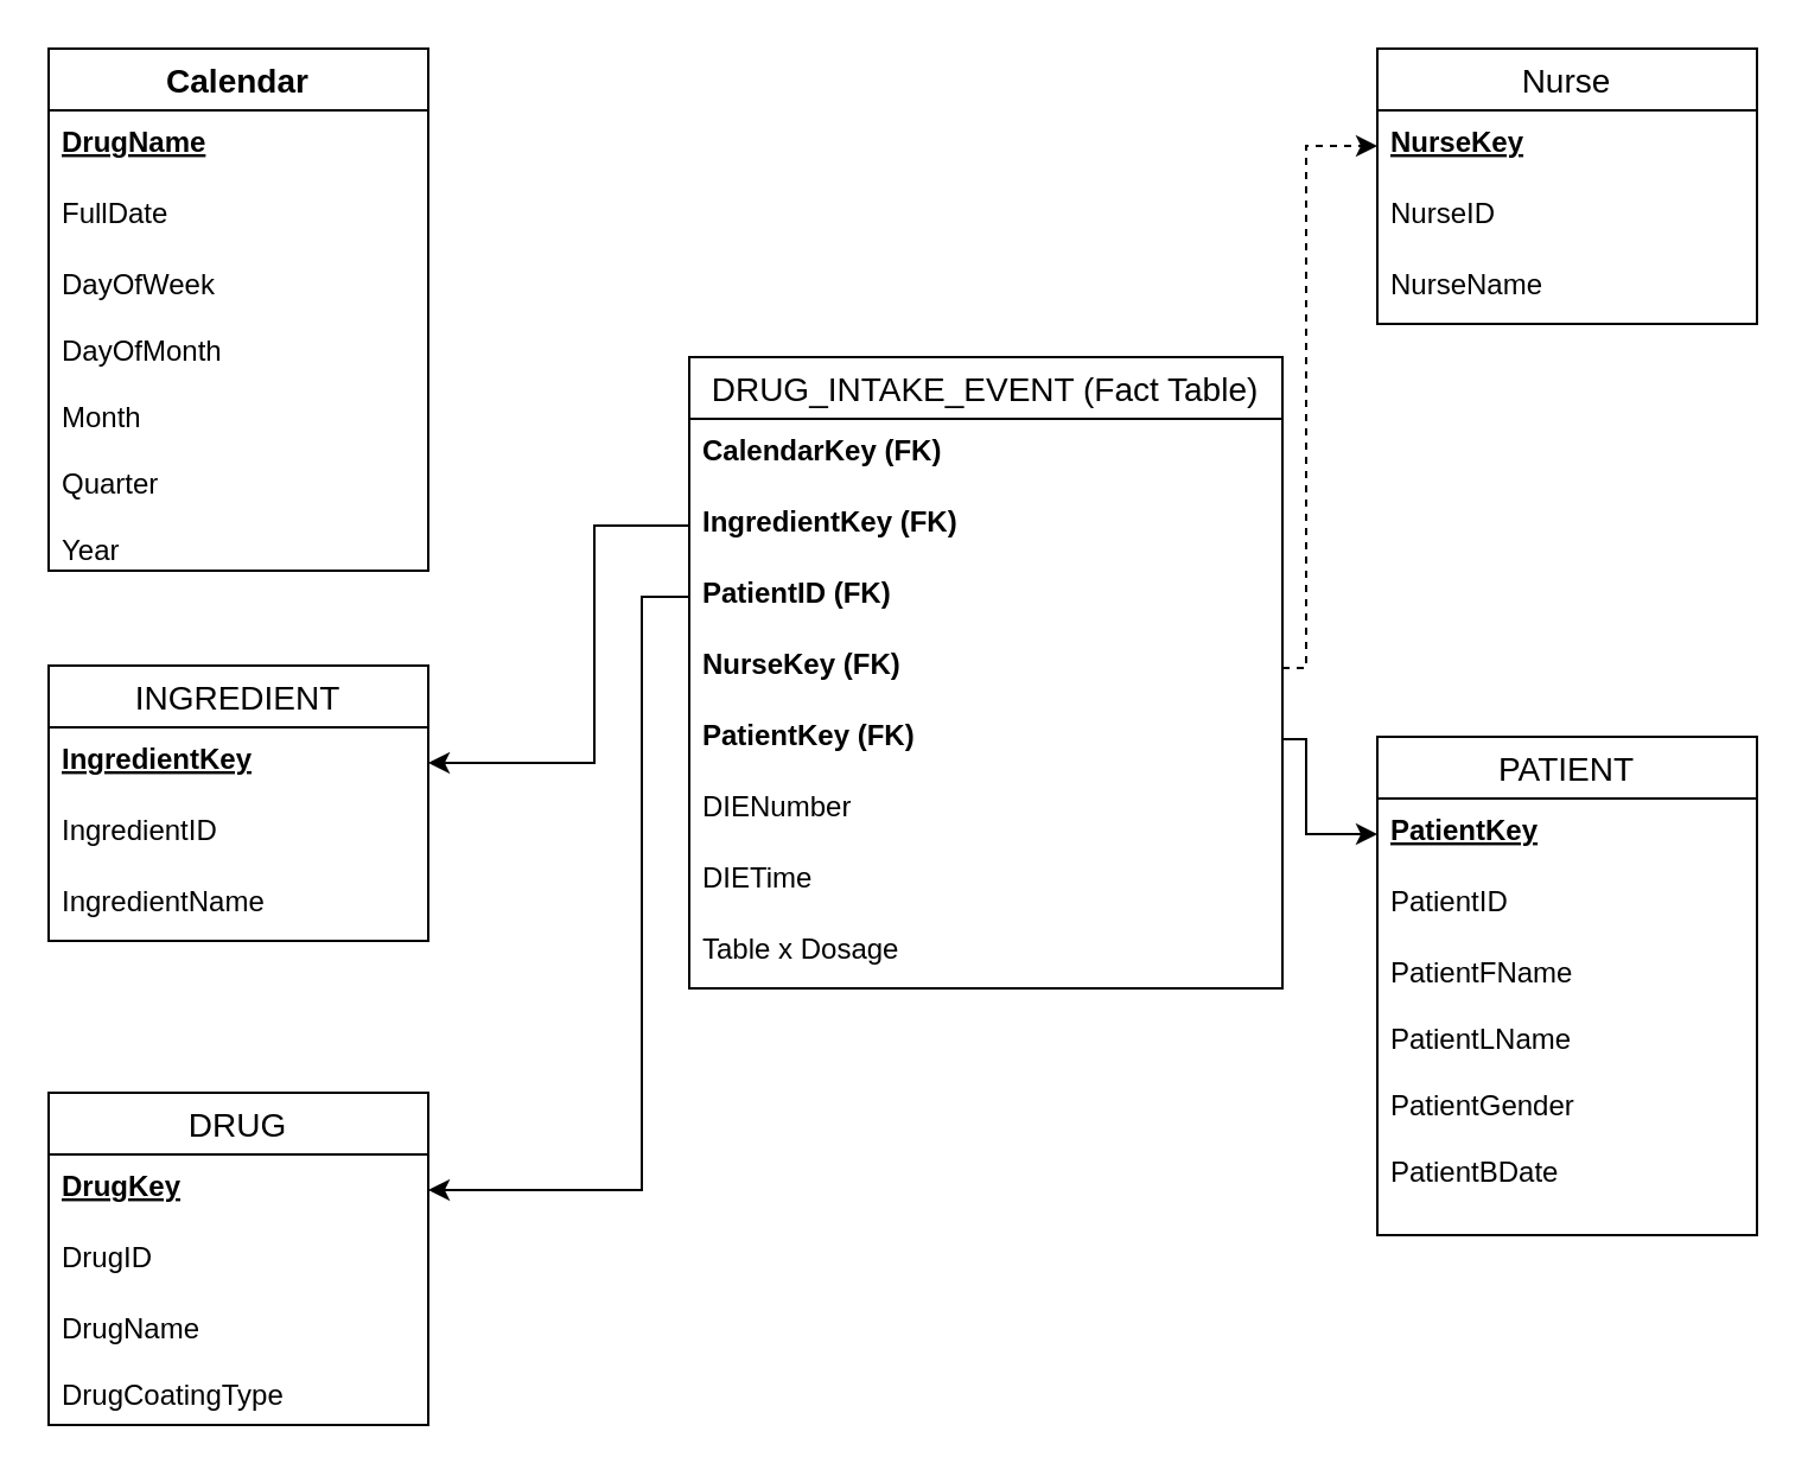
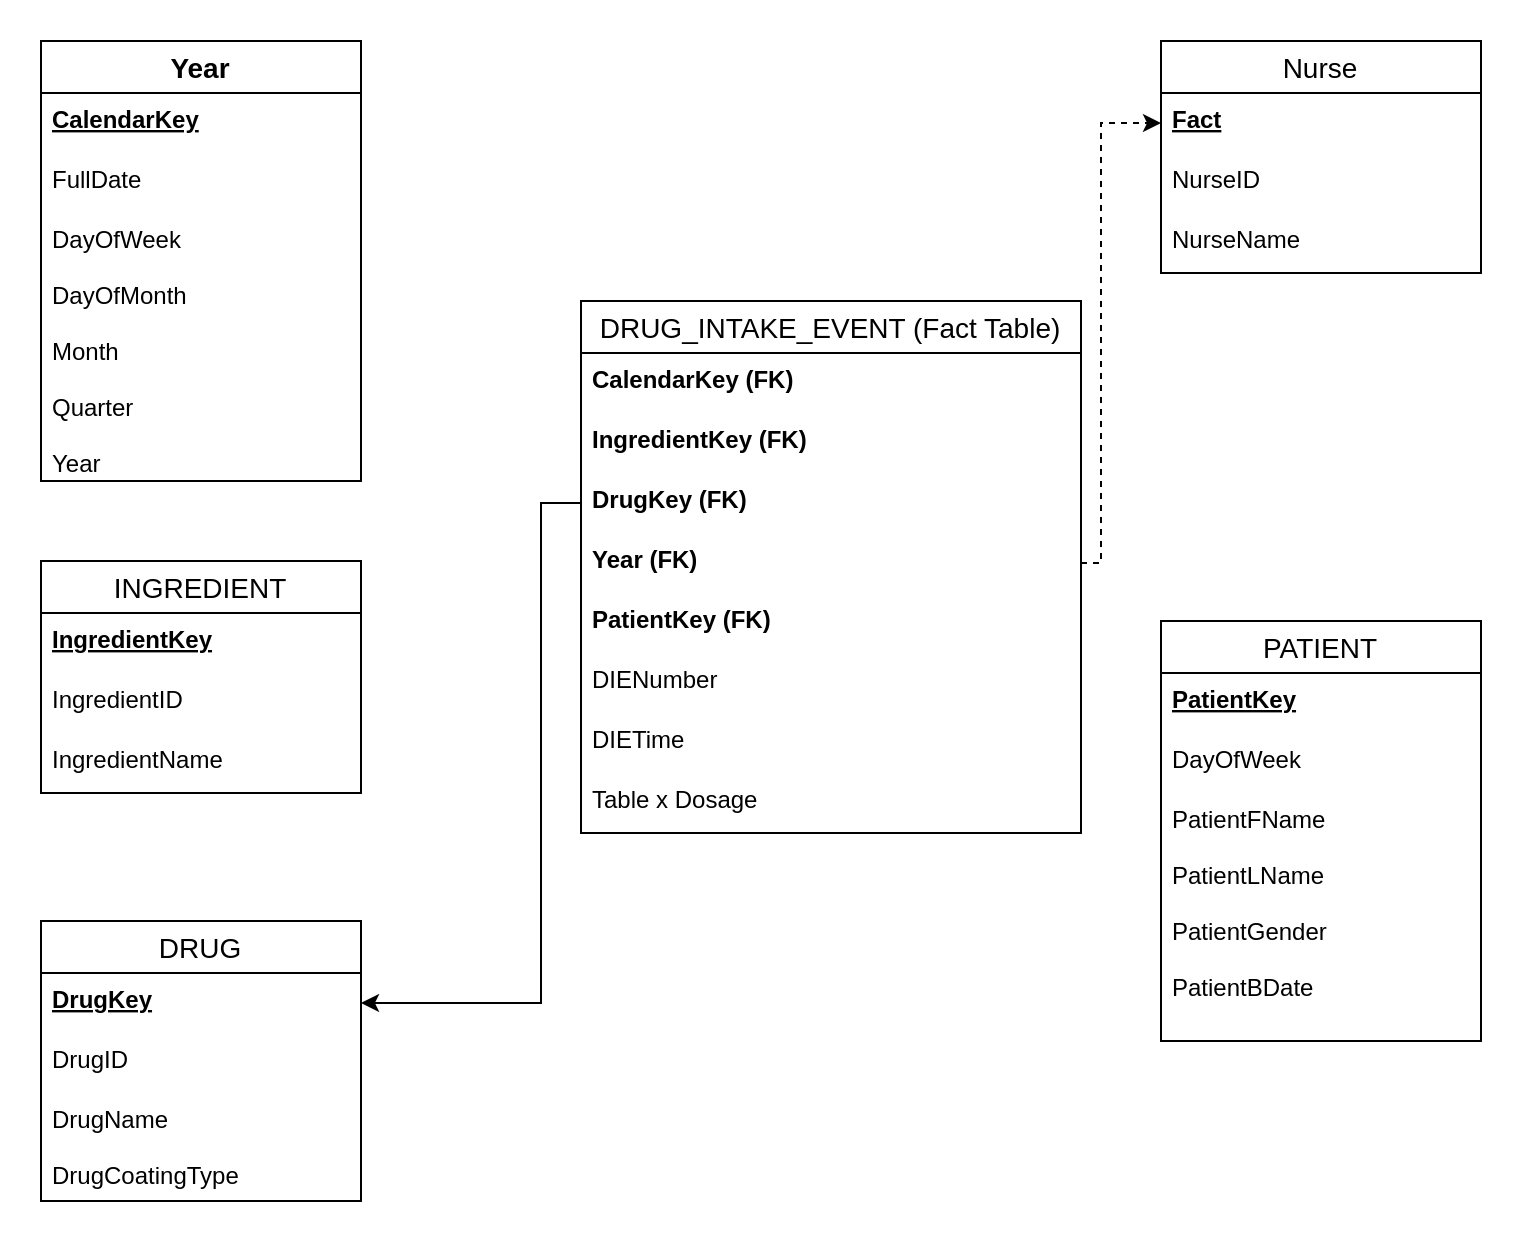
  <mxCell id="0" />
  <mxCell id="1" parent="0" />
- <mxCell id="2" value="Calendar" style="swimlane;fontStyle=1;childLayout=stackLayout;horizontal=1;startSize=26;horizontalStack=0;resizeParent=1;resizeParentMax=0;resizeLast=0;collapsible=1;marginBottom=0;align=center;fontSize=14;" vertex="1" parent="1"><mxGeometry x="20" y="20" width="160" height="220" as="geometry" /></mxCell>
- <mxCell id="3" value="DrugName" style="text;strokeColor=none;fillColor=none;spacingLeft=4;spacingRight=4;overflow=hidden;rotatable=0;points=[[0,0.5],[1,0.5]];portConstraint=eastwest;fontSize=12;fontStyle=5" vertex="1" parent="2"><mxGeometry y="26" width="160" height="30" as="geometry" /></mxCell>
+ <mxCell id="2" value="Year" style="swimlane;fontStyle=1;childLayout=stackLayout;horizontal=1;startSize=26;horizontalStack=0;resizeParent=1;resizeParentMax=0;resizeLast=0;collapsible=1;marginBottom=0;align=center;fontSize=14;" vertex="1" parent="1"><mxGeometry x="20" y="20" width="160" height="220" as="geometry" /></mxCell>
+ <mxCell id="3" value="CalendarKey" style="text;strokeColor=none;fillColor=none;spacingLeft=4;spacingRight=4;overflow=hidden;rotatable=0;points=[[0,0.5],[1,0.5]];portConstraint=eastwest;fontSize=12;fontStyle=5" vertex="1" parent="2"><mxGeometry y="26" width="160" height="30" as="geometry" /></mxCell>
  <mxCell id="4" value="FullDate" style="text;strokeColor=none;fillColor=none;spacingLeft=4;spacingRight=4;overflow=hidden;rotatable=0;points=[[0,0.5],[1,0.5]];portConstraint=eastwest;fontSize=12;" vertex="1" parent="2"><mxGeometry y="56" width="160" height="30" as="geometry" /></mxCell>
  <mxCell id="5" value="DayOfWeek&#10;&#10;DayOfMonth&#10;&#10;Month&#10;&#10;Quarter&#10;&#10;Year" style="text;strokeColor=none;fillColor=none;spacingLeft=4;spacingRight=4;overflow=hidden;rotatable=0;points=[[0,0.5],[1,0.5]];portConstraint=eastwest;fontSize=12;" vertex="1" parent="2"><mxGeometry y="86" width="160" height="134" as="geometry" /></mxCell>
  <mxCell id="6" value="DRUG_INTAKE_EVENT (Fact Table)" style="swimlane;fontStyle=0;childLayout=stackLayout;horizontal=1;startSize=26;horizontalStack=0;resizeParent=1;resizeParentMax=0;resizeLast=0;collapsible=1;marginBottom=0;align=center;fontSize=14;" vertex="1" parent="1"><mxGeometry x="290" y="150" width="250" height="266" as="geometry" /></mxCell>
  <mxCell id="7" value="CalendarKey (FK)" style="text;strokeColor=none;fillColor=none;spacingLeft=4;spacingRight=4;overflow=hidden;rotatable=0;points=[[0,0.5],[1,0.5]];portConstraint=eastwest;fontSize=12;fontStyle=1" vertex="1" parent="6"><mxGeometry y="26" width="250" height="30" as="geometry" /></mxCell>
  <mxCell id="8" value="IngredientKey (FK)" style="text;strokeColor=none;fillColor=none;spacingLeft=4;spacingRight=4;overflow=hidden;rotatable=0;points=[[0,0.5],[1,0.5]];portConstraint=eastwest;fontSize=12;fontStyle=1" vertex="1" parent="6"><mxGeometry y="56" width="250" height="30" as="geometry" /></mxCell>
- <mxCell id="9" value="PatientID (FK)" style="text;strokeColor=none;fillColor=none;spacingLeft=4;spacingRight=4;overflow=hidden;rotatable=0;points=[[0,0.5],[1,0.5]];portConstraint=eastwest;fontSize=12;fontStyle=1" vertex="1" parent="6"><mxGeometry y="86" width="250" height="30" as="geometry" /></mxCell>
- <mxCell id="10" value="NurseKey (FK)" style="text;strokeColor=none;fillColor=none;spacingLeft=4;spacingRight=4;overflow=hidden;rotatable=0;points=[[0,0.5],[1,0.5]];portConstraint=eastwest;fontSize=12;fontStyle=1" vertex="1" parent="6"><mxGeometry y="116" width="250" height="30" as="geometry" /></mxCell>
+ <mxCell id="9" value="DrugKey (FK)" style="text;strokeColor=none;fillColor=none;spacingLeft=4;spacingRight=4;overflow=hidden;rotatable=0;points=[[0,0.5],[1,0.5]];portConstraint=eastwest;fontSize=12;fontStyle=1" vertex="1" parent="6"><mxGeometry y="86" width="250" height="30" as="geometry" /></mxCell>
+ <mxCell id="10" value="Year (FK)" style="text;strokeColor=none;fillColor=none;spacingLeft=4;spacingRight=4;overflow=hidden;rotatable=0;points=[[0,0.5],[1,0.5]];portConstraint=eastwest;fontSize=12;fontStyle=1" vertex="1" parent="6"><mxGeometry y="116" width="250" height="30" as="geometry" /></mxCell>
  <mxCell id="11" value="PatientKey (FK)" style="text;strokeColor=none;fillColor=none;spacingLeft=4;spacingRight=4;overflow=hidden;rotatable=0;points=[[0,0.5],[1,0.5]];portConstraint=eastwest;fontSize=12;fontStyle=1" vertex="1" parent="6"><mxGeometry y="146" width="250" height="30" as="geometry" /></mxCell>
  <mxCell id="12" value="DIENumber" style="text;strokeColor=none;fillColor=none;spacingLeft=4;spacingRight=4;overflow=hidden;rotatable=0;points=[[0,0.5],[1,0.5]];portConstraint=eastwest;fontSize=12;" vertex="1" parent="6"><mxGeometry y="176" width="250" height="30" as="geometry" /></mxCell>
  <mxCell id="13" value="DIETime" style="text;strokeColor=none;fillColor=none;spacingLeft=4;spacingRight=4;overflow=hidden;rotatable=0;points=[[0,0.5],[1,0.5]];portConstraint=eastwest;fontSize=12;" vertex="1" parent="6"><mxGeometry y="206" width="250" height="30" as="geometry" /></mxCell>
  <mxCell id="14" value="Table x Dosage" style="text;strokeColor=none;fillColor=none;spacingLeft=4;spacingRight=4;overflow=hidden;rotatable=0;points=[[0,0.5],[1,0.5]];portConstraint=eastwest;fontSize=12;" vertex="1" parent="6"><mxGeometry y="236" width="250" height="30" as="geometry" /></mxCell>
  <mxCell id="15" value="Nurse" style="swimlane;fontStyle=0;childLayout=stackLayout;horizontal=1;startSize=26;horizontalStack=0;resizeParent=1;resizeParentMax=0;resizeLast=0;collapsible=1;marginBottom=0;align=center;fontSize=14;" vertex="1" parent="1"><mxGeometry x="580" y="20" width="160" height="116" as="geometry" /></mxCell>
- <mxCell id="16" value="NurseKey" style="text;strokeColor=none;fillColor=none;spacingLeft=4;spacingRight=4;overflow=hidden;rotatable=0;points=[[0,0.5],[1,0.5]];portConstraint=eastwest;fontSize=12;fontStyle=5" vertex="1" parent="15"><mxGeometry y="26" width="160" height="30" as="geometry" /></mxCell>
+ <mxCell id="16" value="Fact" style="text;strokeColor=none;fillColor=none;spacingLeft=4;spacingRight=4;overflow=hidden;rotatable=0;points=[[0,0.5],[1,0.5]];portConstraint=eastwest;fontSize=12;fontStyle=5" vertex="1" parent="15"><mxGeometry y="26" width="160" height="30" as="geometry" /></mxCell>
  <mxCell id="17" value="NurseID" style="text;strokeColor=none;fillColor=none;spacingLeft=4;spacingRight=4;overflow=hidden;rotatable=0;points=[[0,0.5],[1,0.5]];portConstraint=eastwest;fontSize=12;" vertex="1" parent="15"><mxGeometry y="56" width="160" height="30" as="geometry" /></mxCell>
  <mxCell id="18" value="NurseName" style="text;strokeColor=none;fillColor=none;spacingLeft=4;spacingRight=4;overflow=hidden;rotatable=0;points=[[0,0.5],[1,0.5]];portConstraint=eastwest;fontSize=12;" vertex="1" parent="15"><mxGeometry y="86" width="160" height="30" as="geometry" /></mxCell>
  <mxCell id="19" value="INGREDIENT" style="swimlane;fontStyle=0;childLayout=stackLayout;horizontal=1;startSize=26;horizontalStack=0;resizeParent=1;resizeParentMax=0;resizeLast=0;collapsible=1;marginBottom=0;align=center;fontSize=14;" vertex="1" parent="1"><mxGeometry x="20" y="280" width="160" height="116" as="geometry" /></mxCell>
  <mxCell id="20" value="IngredientKey" style="text;strokeColor=none;fillColor=none;spacingLeft=4;spacingRight=4;overflow=hidden;rotatable=0;points=[[0,0.5],[1,0.5]];portConstraint=eastwest;fontSize=12;fontStyle=5" vertex="1" parent="19"><mxGeometry y="26" width="160" height="30" as="geometry" /></mxCell>
  <mxCell id="21" value="IngredientID" style="text;strokeColor=none;fillColor=none;spacingLeft=4;spacingRight=4;overflow=hidden;rotatable=0;points=[[0,0.5],[1,0.5]];portConstraint=eastwest;fontSize=12;" vertex="1" parent="19"><mxGeometry y="56" width="160" height="30" as="geometry" /></mxCell>
  <mxCell id="22" value="IngredientName" style="text;strokeColor=none;fillColor=none;spacingLeft=4;spacingRight=4;overflow=hidden;rotatable=0;points=[[0,0.5],[1,0.5]];portConstraint=eastwest;fontSize=12;" vertex="1" parent="19"><mxGeometry y="86" width="160" height="30" as="geometry" /></mxCell>
  <mxCell id="23" value="DRUG" style="swimlane;fontStyle=0;childLayout=stackLayout;horizontal=1;startSize=26;horizontalStack=0;resizeParent=1;resizeParentMax=0;resizeLast=0;collapsible=1;marginBottom=0;align=center;fontSize=14;" vertex="1" parent="1"><mxGeometry x="20" y="460" width="160" height="140" as="geometry" /></mxCell>
  <mxCell id="24" value="DrugKey" style="text;strokeColor=none;fillColor=none;spacingLeft=4;spacingRight=4;overflow=hidden;rotatable=0;points=[[0,0.5],[1,0.5]];portConstraint=eastwest;fontSize=12;fontStyle=5" vertex="1" parent="23"><mxGeometry y="26" width="160" height="30" as="geometry" /></mxCell>
  <mxCell id="25" value="DrugID" style="text;strokeColor=none;fillColor=none;spacingLeft=4;spacingRight=4;overflow=hidden;rotatable=0;points=[[0,0.5],[1,0.5]];portConstraint=eastwest;fontSize=12;" vertex="1" parent="23"><mxGeometry y="56" width="160" height="30" as="geometry" /></mxCell>
  <mxCell id="26" value="DrugName&#10;&#10;DrugCoatingType" style="text;strokeColor=none;fillColor=none;spacingLeft=4;spacingRight=4;overflow=hidden;rotatable=0;points=[[0,0.5],[1,0.5]];portConstraint=eastwest;fontSize=12;" vertex="1" parent="23"><mxGeometry y="86" width="160" height="54" as="geometry" /></mxCell>
  <mxCell id="27" value="PATIENT" style="swimlane;fontStyle=0;childLayout=stackLayout;horizontal=1;startSize=26;horizontalStack=0;resizeParent=1;resizeParentMax=0;resizeLast=0;collapsible=1;marginBottom=0;align=center;fontSize=14;" vertex="1" parent="1"><mxGeometry x="580" y="310" width="160" height="210" as="geometry" /></mxCell>
  <mxCell id="28" value="PatientKey" style="text;strokeColor=none;fillColor=none;spacingLeft=4;spacingRight=4;overflow=hidden;rotatable=0;points=[[0,0.5],[1,0.5]];portConstraint=eastwest;fontSize=12;fontStyle=5" vertex="1" parent="27"><mxGeometry y="26" width="160" height="30" as="geometry" /></mxCell>
- <mxCell id="29" value="PatientID" style="text;strokeColor=none;fillColor=none;spacingLeft=4;spacingRight=4;overflow=hidden;rotatable=0;points=[[0,0.5],[1,0.5]];portConstraint=eastwest;fontSize=12;" vertex="1" parent="27"><mxGeometry y="56" width="160" height="30" as="geometry" /></mxCell>
+ <mxCell id="29" value="DayOfWeek" style="text;strokeColor=none;fillColor=none;spacingLeft=4;spacingRight=4;overflow=hidden;rotatable=0;points=[[0,0.5],[1,0.5]];portConstraint=eastwest;fontSize=12;" vertex="1" parent="27"><mxGeometry y="56" width="160" height="30" as="geometry" /></mxCell>
  <mxCell id="30" value="PatientFName&#10;&#10;PatientLName&#10;&#10;PatientGender&#10;&#10;PatientBDate" style="text;strokeColor=none;fillColor=none;spacingLeft=4;spacingRight=4;overflow=hidden;rotatable=0;points=[[0,0.5],[1,0.5]];portConstraint=eastwest;fontSize=12;" vertex="1" parent="27"><mxGeometry y="86" width="160" height="124" as="geometry" /></mxCell>
- <mxCell id="31" style="edgeStyle=orthogonalEdgeStyle;rounded=0;orthogonalLoop=1;jettySize=auto;html=1;entryX=1;entryY=0.5;entryDx=0;entryDy=0;" edge="1" parent="1" source="8" target="20"><mxGeometry relative="1" as="geometry"><mxPoint x="260" y="320" as="targetPoint" /><Array as="points"><mxPoint x="250" y="221" /><mxPoint x="250" y="321" /></Array></mxGeometry></mxCell>
  <mxCell id="32" style="edgeStyle=orthogonalEdgeStyle;rounded=0;orthogonalLoop=1;jettySize=auto;html=1;entryX=1;entryY=0.5;entryDx=0;entryDy=0;" edge="1" parent="1" source="9" target="24"><mxGeometry relative="1" as="geometry"><mxPoint x="270" y="500.727" as="targetPoint" /><Array as="points"><mxPoint x="270" y="251" /><mxPoint x="270" y="501" /></Array></mxGeometry></mxCell>
  <mxCell id="33" style="edgeStyle=orthogonalEdgeStyle;rounded=0;orthogonalLoop=1;jettySize=auto;html=1;entryX=0;entryY=0.5;entryDx=0;entryDy=0;dashed=1;" edge="1" parent="1" source="10" target="16"><mxGeometry relative="1" as="geometry"><mxPoint x="540" y="60" as="targetPoint" /><Array as="points"><mxPoint x="550" y="281" /><mxPoint x="550" y="61" /></Array></mxGeometry></mxCell>
- <mxCell id="34" style="edgeStyle=orthogonalEdgeStyle;rounded=0;orthogonalLoop=1;jettySize=auto;html=1;entryX=0;entryY=0.5;entryDx=0;entryDy=0;" edge="1" parent="1" source="11" target="28"><mxGeometry relative="1" as="geometry"><mxPoint x="540" y="360" as="targetPoint" /><Array as="points"><mxPoint x="550" y="311" /><mxPoint x="550" y="351" /></Array></mxGeometry></mxCell>
